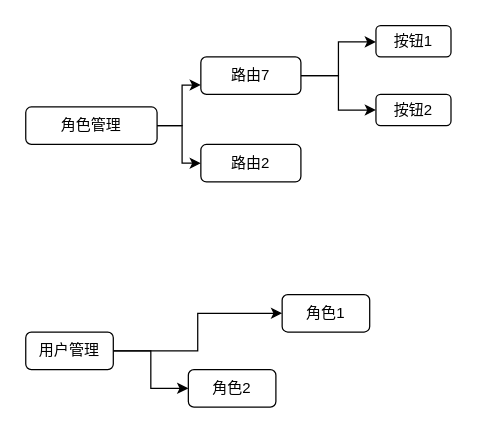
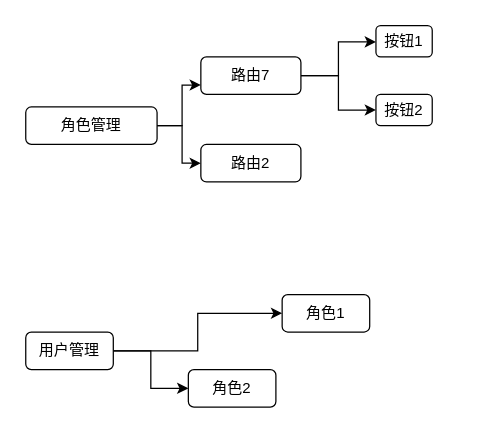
  <mxCell id="0" />
  <mxCell id="1" parent="0" />
  <mxCell id="2" style="edgeStyle=orthogonalEdgeStyle;rounded=0;orthogonalLoop=1;jettySize=auto;html=1;entryX=0;entryY=0.75;entryDx=0;entryDy=0;" edge="1" parent="1" source="4" target="7"><mxGeometry relative="1" as="geometry" /></mxCell>
  <mxCell id="3" style="edgeStyle=orthogonalEdgeStyle;rounded=0;orthogonalLoop=1;jettySize=auto;html=1;" edge="1" parent="1" source="4" target="8"><mxGeometry relative="1" as="geometry" /></mxCell>
  <mxCell id="4" value="角色管理" style="rounded=1;whiteSpace=wrap;html=1;" vertex="1" parent="1"><mxGeometry x="20" y="85" width="105" height="30" as="geometry" /></mxCell>
  <mxCell id="5" value="" style="edgeStyle=orthogonalEdgeStyle;rounded=0;orthogonalLoop=1;jettySize=auto;html=1;" edge="1" parent="1" source="7" target="9"><mxGeometry relative="1" as="geometry"><Array as="points"><mxPoint x="270" y="60" /><mxPoint x="270" y="33" /></Array></mxGeometry></mxCell>
  <mxCell id="6" style="edgeStyle=orthogonalEdgeStyle;rounded=0;orthogonalLoop=1;jettySize=auto;html=1;" edge="1" parent="1" source="7" target="10"><mxGeometry relative="1" as="geometry" /></mxCell>
  <mxCell id="7" value="路由7" style="rounded=1;whiteSpace=wrap;html=1;" vertex="1" parent="1"><mxGeometry x="160" y="45" width="80" height="30" as="geometry" /></mxCell>
  <mxCell id="8" value="路由2" style="rounded=1;whiteSpace=wrap;html=1;" vertex="1" parent="1"><mxGeometry x="160" y="115" width="80" height="30" as="geometry" /></mxCell>
- <mxCell id="9" value="按钮1" style="whiteSpace=wrap;html=1;rounded=1;" vertex="1" parent="1"><mxGeometry x="300" y="20" width="60" height="25" as="geometry" /></mxCell>
- <mxCell id="10" value="按钮2" style="whiteSpace=wrap;html=1;rounded=1;" vertex="1" parent="1"><mxGeometry x="300" y="75" width="60" height="25" as="geometry" /></mxCell>
+ <mxCell id="9" value="按钮1" style="whiteSpace=wrap;html=1;rounded=1;" vertex="1" parent="1"><mxGeometry x="300" y="20" width="45" height="25" as="geometry" /></mxCell>
+ <mxCell id="10" value="按钮2" style="whiteSpace=wrap;html=1;rounded=1;" vertex="1" parent="1"><mxGeometry x="300" y="75" width="45" height="25" as="geometry" /></mxCell>
  <mxCell id="11" style="edgeStyle=orthogonalEdgeStyle;rounded=0;orthogonalLoop=1;jettySize=auto;html=1;entryX=0;entryY=0.5;entryDx=0;entryDy=0;" edge="1" parent="1" source="13" target="14"><mxGeometry relative="1" as="geometry" /></mxCell>
  <mxCell id="12" style="edgeStyle=orthogonalEdgeStyle;rounded=0;orthogonalLoop=1;jettySize=auto;html=1;entryX=0;entryY=0.5;entryDx=0;entryDy=0;" edge="1" parent="1" source="13" target="15"><mxGeometry relative="1" as="geometry" /></mxCell>
  <mxCell id="13" value="用户管理" style="rounded=1;whiteSpace=wrap;html=1;" vertex="1" parent="1"><mxGeometry x="20" y="265" width="70" height="30" as="geometry" /></mxCell>
  <mxCell id="14" value="角色1" style="rounded=1;whiteSpace=wrap;html=1;" vertex="1" parent="1"><mxGeometry x="225" y="235" width="70" height="30" as="geometry" /></mxCell>
  <mxCell id="15" value="角色2" style="rounded=1;whiteSpace=wrap;html=1;" vertex="1" parent="1"><mxGeometry x="150" y="295" width="70" height="30" as="geometry" /></mxCell>
